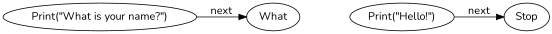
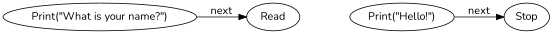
  digraph {
    rankdir=LR
    fontname=Nunito
    node [fontname=Nunito]
    edge [fontname=Nunito]
    n1 [label="Print(\"What is your name?\")"]
-   n2 [label=What]
+   n2 [label=Read]
    n3 [label="Print(\"Hello!\")"]
    n4 [label=Stop]
    n1 -> n2 [label=next]
    n2 -> n3 [label=next style=invis]
    n3 -> n4 [label=next]
  }
